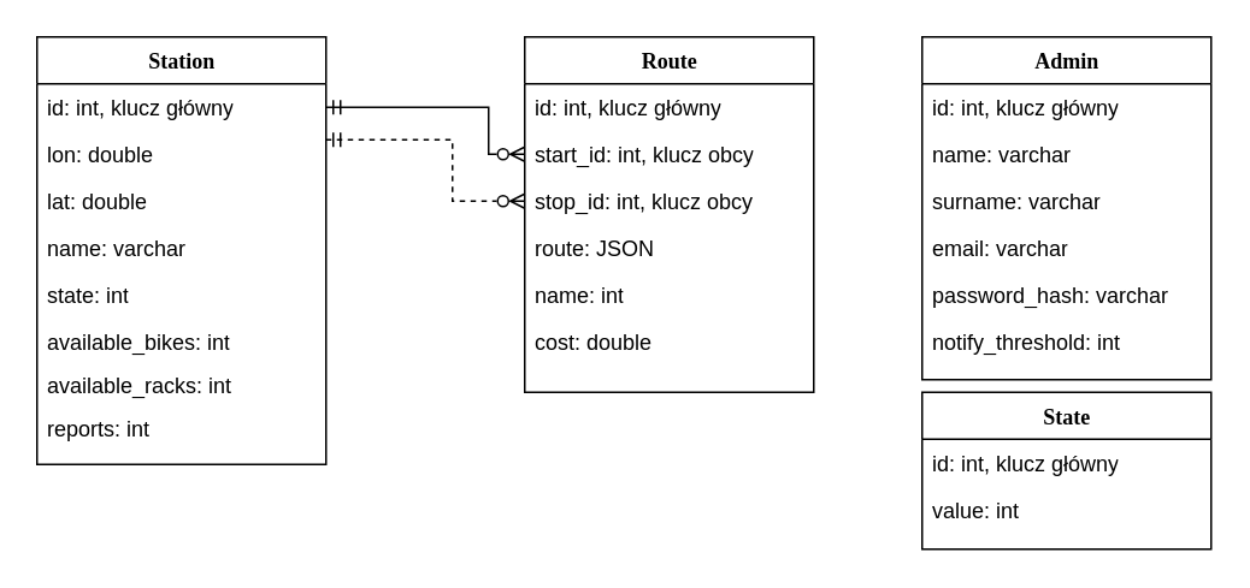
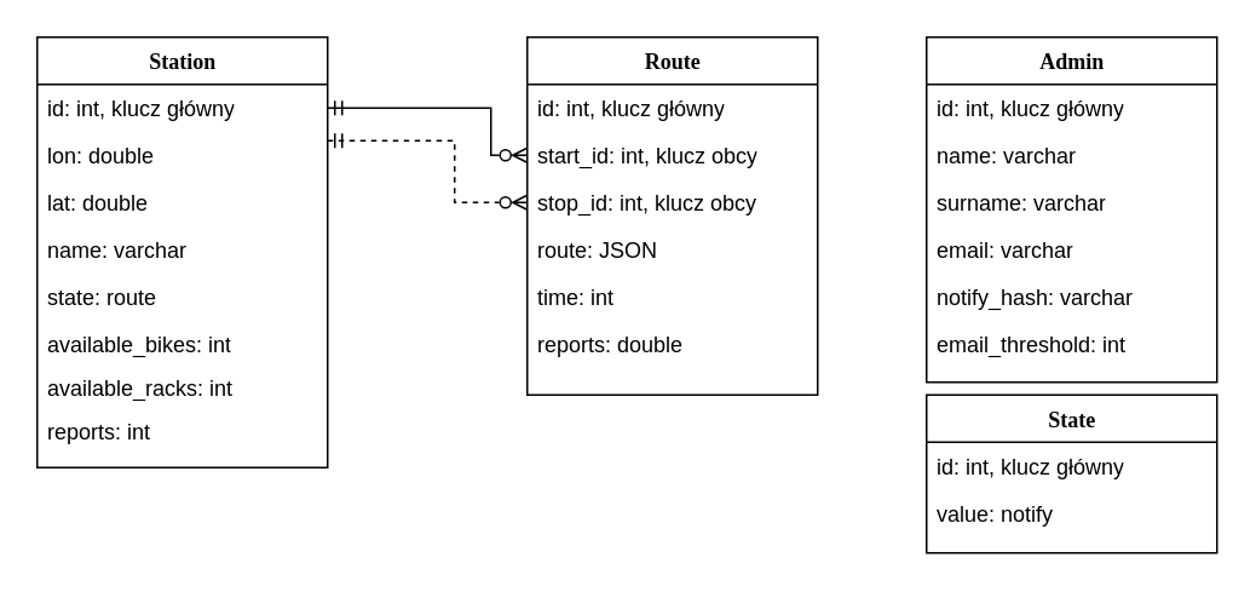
  <mxCell id="0" />
  <mxCell id="1" parent="0" />
  <mxCell id="2" value="Station" style="swimlane;html=1;fontStyle=1;align=center;verticalAlign=top;childLayout=stackLayout;horizontal=1;startSize=26;horizontalStack=0;resizeParent=1;resizeLast=0;collapsible=1;marginBottom=0;swimlaneFillColor=#ffffff;rounded=0;shadow=0;comic=0;labelBackgroundColor=none;strokeWidth=1;fillColor=none;fontFamily=Verdana;fontSize=12" vertex="1" parent="1"><mxGeometry x="20" y="20" width="160" height="237" as="geometry" /></mxCell>
  <mxCell id="3" value="id: int, klucz główny" style="text;html=1;strokeColor=none;fillColor=none;align=left;verticalAlign=top;spacingLeft=4;spacingRight=4;whiteSpace=wrap;overflow=hidden;rotatable=0;points=[[0,0.5],[1,0.5]];portConstraint=eastwest;" vertex="1" parent="2"><mxGeometry y="26" width="160" height="26" as="geometry" /></mxCell>
  <mxCell id="4" value="lon: double" style="text;html=1;strokeColor=none;fillColor=none;align=left;verticalAlign=top;spacingLeft=4;spacingRight=4;whiteSpace=wrap;overflow=hidden;rotatable=0;points=[[0,0.5],[1,0.5]];portConstraint=eastwest;" vertex="1" parent="2"><mxGeometry y="52" width="160" height="26" as="geometry" /></mxCell>
  <mxCell id="5" value="lat: double" style="text;html=1;strokeColor=none;fillColor=none;align=left;verticalAlign=top;spacingLeft=4;spacingRight=4;whiteSpace=wrap;overflow=hidden;rotatable=0;points=[[0,0.5],[1,0.5]];portConstraint=eastwest;" vertex="1" parent="2"><mxGeometry y="78" width="160" height="26" as="geometry" /></mxCell>
  <mxCell id="6" value="name: varchar" style="text;html=1;strokeColor=none;fillColor=none;align=left;verticalAlign=top;spacingLeft=4;spacingRight=4;whiteSpace=wrap;overflow=hidden;rotatable=0;points=[[0,0.5],[1,0.5]];portConstraint=eastwest;" vertex="1" parent="2"><mxGeometry y="104" width="160" height="26" as="geometry" /></mxCell>
- <mxCell id="7" value="state: int" style="text;html=1;strokeColor=none;fillColor=none;align=left;verticalAlign=top;spacingLeft=4;spacingRight=4;whiteSpace=wrap;overflow=hidden;rotatable=0;points=[[0,0.5],[1,0.5]];portConstraint=eastwest;" vertex="1" parent="2"><mxGeometry y="130" width="160" height="26" as="geometry" /></mxCell>
+ <mxCell id="7" value="state: route" style="text;html=1;strokeColor=none;fillColor=none;align=left;verticalAlign=top;spacingLeft=4;spacingRight=4;whiteSpace=wrap;overflow=hidden;rotatable=0;points=[[0,0.5],[1,0.5]];portConstraint=eastwest;" vertex="1" parent="2"><mxGeometry y="130" width="160" height="26" as="geometry" /></mxCell>
  <mxCell id="8" value="available_bikes: int" style="text;html=1;strokeColor=none;fillColor=none;align=left;verticalAlign=top;spacingLeft=4;spacingRight=4;whiteSpace=wrap;overflow=hidden;rotatable=0;points=[[0,0.5],[1,0.5]];portConstraint=eastwest;" vertex="1" parent="2"><mxGeometry y="156" width="160" height="24" as="geometry" /></mxCell>
  <mxCell id="9" value="available_racks: int" style="text;html=1;strokeColor=none;fillColor=none;align=left;verticalAlign=top;spacingLeft=4;spacingRight=4;whiteSpace=wrap;overflow=hidden;rotatable=0;points=[[0,0.5],[1,0.5]];portConstraint=eastwest;" vertex="1" parent="2"><mxGeometry y="180" width="160" height="24" as="geometry" /></mxCell>
  <mxCell id="10" value="reports: int" style="text;html=1;strokeColor=none;fillColor=none;align=left;verticalAlign=top;spacingLeft=4;spacingRight=4;whiteSpace=wrap;overflow=hidden;rotatable=0;points=[[0,0.5],[1,0.5]];portConstraint=eastwest;" vertex="1" parent="2"><mxGeometry y="204" width="160" height="24" as="geometry" /></mxCell>
  <mxCell id="11" value="Admin" style="swimlane;html=1;fontStyle=1;align=center;verticalAlign=top;childLayout=stackLayout;horizontal=1;startSize=26;horizontalStack=0;resizeParent=1;resizeLast=0;collapsible=1;marginBottom=0;swimlaneFillColor=#ffffff;rounded=0;shadow=0;comic=0;labelBackgroundColor=none;strokeWidth=1;fillColor=none;fontFamily=Verdana;fontSize=12" vertex="1" parent="1"><mxGeometry x="510" y="20" width="160" height="190" as="geometry" /></mxCell>
  <mxCell id="12" value="id: int, klucz główny" style="text;html=1;strokeColor=none;fillColor=none;align=left;verticalAlign=top;spacingLeft=4;spacingRight=4;whiteSpace=wrap;overflow=hidden;rotatable=0;points=[[0,0.5],[1,0.5]];portConstraint=eastwest;" vertex="1" parent="11"><mxGeometry y="26" width="160" height="26" as="geometry" /></mxCell>
  <mxCell id="13" value="name: varchar" style="text;html=1;strokeColor=none;fillColor=none;align=left;verticalAlign=top;spacingLeft=4;spacingRight=4;whiteSpace=wrap;overflow=hidden;rotatable=0;points=[[0,0.5],[1,0.5]];portConstraint=eastwest;" vertex="1" parent="11"><mxGeometry y="52" width="160" height="26" as="geometry" /></mxCell>
  <mxCell id="14" value="surname: varchar" style="text;html=1;strokeColor=none;fillColor=none;align=left;verticalAlign=top;spacingLeft=4;spacingRight=4;whiteSpace=wrap;overflow=hidden;rotatable=0;points=[[0,0.5],[1,0.5]];portConstraint=eastwest;" vertex="1" parent="11"><mxGeometry y="78" width="160" height="26" as="geometry" /></mxCell>
  <mxCell id="15" value="email: varchar" style="text;html=1;strokeColor=none;fillColor=none;align=left;verticalAlign=top;spacingLeft=4;spacingRight=4;whiteSpace=wrap;overflow=hidden;rotatable=0;points=[[0,0.5],[1,0.5]];portConstraint=eastwest;" vertex="1" parent="11"><mxGeometry y="104" width="160" height="26" as="geometry" /></mxCell>
- <mxCell id="16" value="password_hash: varchar" style="text;html=1;strokeColor=none;fillColor=none;align=left;verticalAlign=top;spacingLeft=4;spacingRight=4;whiteSpace=wrap;overflow=hidden;rotatable=0;points=[[0,0.5],[1,0.5]];portConstraint=eastwest;" vertex="1" parent="11"><mxGeometry y="130" width="160" height="26" as="geometry" /></mxCell>
- <mxCell id="17" value="notify_threshold: int" style="text;html=1;strokeColor=none;fillColor=none;align=left;verticalAlign=top;spacingLeft=4;spacingRight=4;whiteSpace=wrap;overflow=hidden;rotatable=0;points=[[0,0.5],[1,0.5]];portConstraint=eastwest;" vertex="1" parent="11"><mxGeometry y="156" width="160" height="26" as="geometry" /></mxCell>
+ <mxCell id="16" value="notify_hash: varchar" style="text;html=1;strokeColor=none;fillColor=none;align=left;verticalAlign=top;spacingLeft=4;spacingRight=4;whiteSpace=wrap;overflow=hidden;rotatable=0;points=[[0,0.5],[1,0.5]];portConstraint=eastwest;" vertex="1" parent="11"><mxGeometry y="130" width="160" height="26" as="geometry" /></mxCell>
+ <mxCell id="17" value="email_threshold: int" style="text;html=1;strokeColor=none;fillColor=none;align=left;verticalAlign=top;spacingLeft=4;spacingRight=4;whiteSpace=wrap;overflow=hidden;rotatable=0;points=[[0,0.5],[1,0.5]];portConstraint=eastwest;" vertex="1" parent="11"><mxGeometry y="156" width="160" height="26" as="geometry" /></mxCell>
  <mxCell id="18" value="Route" style="swimlane;html=1;fontStyle=1;align=center;verticalAlign=top;childLayout=stackLayout;horizontal=1;startSize=26;horizontalStack=0;resizeParent=1;resizeLast=0;collapsible=1;marginBottom=0;swimlaneFillColor=#ffffff;rounded=0;shadow=0;comic=0;labelBackgroundColor=none;strokeWidth=1;fillColor=none;fontFamily=Verdana;fontSize=12" vertex="1" parent="1"><mxGeometry x="290" y="20" width="160" height="197" as="geometry" /></mxCell>
  <mxCell id="19" value="id: int, klucz główny" style="text;html=1;strokeColor=none;fillColor=none;align=left;verticalAlign=top;spacingLeft=4;spacingRight=4;whiteSpace=wrap;overflow=hidden;rotatable=0;points=[[0,0.5],[1,0.5]];portConstraint=eastwest;" vertex="1" parent="18"><mxGeometry y="26" width="160" height="26" as="geometry" /></mxCell>
  <mxCell id="20" value="start_id: int, klucz obcy" style="text;html=1;strokeColor=none;fillColor=none;align=left;verticalAlign=top;spacingLeft=4;spacingRight=4;whiteSpace=wrap;overflow=hidden;rotatable=0;points=[[0,0.5],[1,0.5]];portConstraint=eastwest;" vertex="1" parent="18"><mxGeometry y="52" width="160" height="26" as="geometry" /></mxCell>
  <mxCell id="21" value="stop_id: int, klucz obcy" style="text;html=1;strokeColor=none;fillColor=none;align=left;verticalAlign=top;spacingLeft=4;spacingRight=4;whiteSpace=wrap;overflow=hidden;rotatable=0;points=[[0,0.5],[1,0.5]];portConstraint=eastwest;" vertex="1" parent="18"><mxGeometry y="78" width="160" height="26" as="geometry" /></mxCell>
  <mxCell id="22" value="route: JSON" style="text;html=1;strokeColor=none;fillColor=none;align=left;verticalAlign=top;spacingLeft=4;spacingRight=4;whiteSpace=wrap;overflow=hidden;rotatable=0;points=[[0,0.5],[1,0.5]];portConstraint=eastwest;" vertex="1" parent="18"><mxGeometry y="104" width="160" height="26" as="geometry" /></mxCell>
- <mxCell id="23" value="name: int" style="text;html=1;strokeColor=none;fillColor=none;align=left;verticalAlign=top;spacingLeft=4;spacingRight=4;whiteSpace=wrap;overflow=hidden;rotatable=0;points=[[0,0.5],[1,0.5]];portConstraint=eastwest;" vertex="1" parent="18"><mxGeometry y="130" width="160" height="26" as="geometry" /></mxCell>
- <mxCell id="24" value="cost: double" style="text;html=1;strokeColor=none;fillColor=none;align=left;verticalAlign=top;spacingLeft=4;spacingRight=4;whiteSpace=wrap;overflow=hidden;rotatable=0;points=[[0,0.5],[1,0.5]];portConstraint=eastwest;" vertex="1" parent="18"><mxGeometry y="156" width="160" height="26" as="geometry" /></mxCell>
+ <mxCell id="23" value="time: int" style="text;html=1;strokeColor=none;fillColor=none;align=left;verticalAlign=top;spacingLeft=4;spacingRight=4;whiteSpace=wrap;overflow=hidden;rotatable=0;points=[[0,0.5],[1,0.5]];portConstraint=eastwest;" vertex="1" parent="18"><mxGeometry y="130" width="160" height="26" as="geometry" /></mxCell>
+ <mxCell id="24" value="reports: double" style="text;html=1;strokeColor=none;fillColor=none;align=left;verticalAlign=top;spacingLeft=4;spacingRight=4;whiteSpace=wrap;overflow=hidden;rotatable=0;points=[[0,0.5],[1,0.5]];portConstraint=eastwest;" vertex="1" parent="18"><mxGeometry y="156" width="160" height="26" as="geometry" /></mxCell>
  <mxCell id="25" value="" style="endArrow=ERzeroToMany;html=1;rounded=0;entryX=0;entryY=0.5;entryDx=0;entryDy=0;exitX=1;exitY=0.5;exitDx=0;exitDy=0;endFill=0;startArrow=ERmandOne;startFill=0;" edge="1" parent="1" source="3" target="20"><mxGeometry width="50" height="50" relative="1" as="geometry"><mxPoint x="450" y="337" as="sourcePoint" /><mxPoint x="500" y="287" as="targetPoint" /><Array as="points"><mxPoint x="270" y="59" /><mxPoint x="270" y="85" /></Array></mxGeometry></mxCell>
  <mxCell id="26" value="" style="endArrow=ERzeroToMany;html=1;rounded=0;entryX=0;entryY=0.5;entryDx=0;entryDy=0;endFill=0;startArrow=ERmandOne;startFill=0;exitX=1;exitY=0.192;exitDx=0;exitDy=0;exitPerimeter=0;dashed=1;" edge="1" parent="1" source="4" target="21"><mxGeometry width="50" height="50" relative="1" as="geometry"><mxPoint x="180" y="67" as="sourcePoint" /><mxPoint x="500" y="287" as="targetPoint" /><Array as="points"><mxPoint x="250" y="77" /><mxPoint x="250" y="111" /></Array></mxGeometry></mxCell>
  <mxCell id="27" value="State" style="swimlane;html=1;fontStyle=1;align=center;verticalAlign=top;childLayout=stackLayout;horizontal=1;startSize=26;horizontalStack=0;resizeParent=1;resizeLast=0;collapsible=1;marginBottom=0;swimlaneFillColor=#ffffff;rounded=0;shadow=0;comic=0;labelBackgroundColor=none;strokeWidth=1;fillColor=none;fontFamily=Verdana;fontSize=12" vertex="1" parent="1"><mxGeometry x="510" y="217" width="160" height="87" as="geometry" /></mxCell>
  <mxCell id="28" value="id: int, klucz główny" style="text;html=1;strokeColor=none;fillColor=none;align=left;verticalAlign=top;spacingLeft=4;spacingRight=4;whiteSpace=wrap;overflow=hidden;rotatable=0;points=[[0,0.5],[1,0.5]];portConstraint=eastwest;" vertex="1" parent="27"><mxGeometry y="26" width="160" height="26" as="geometry" /></mxCell>
- <mxCell id="29" value="value: int" style="text;html=1;strokeColor=none;fillColor=none;align=left;verticalAlign=top;spacingLeft=4;spacingRight=4;whiteSpace=wrap;overflow=hidden;rotatable=0;points=[[0,0.5],[1,0.5]];portConstraint=eastwest;" vertex="1" parent="27"><mxGeometry y="52" width="160" height="26" as="geometry" /></mxCell>
+ <mxCell id="29" value="value: notify" style="text;html=1;strokeColor=none;fillColor=none;align=left;verticalAlign=top;spacingLeft=4;spacingRight=4;whiteSpace=wrap;overflow=hidden;rotatable=0;points=[[0,0.5],[1,0.5]];portConstraint=eastwest;" vertex="1" parent="27"><mxGeometry y="52" width="160" height="26" as="geometry" /></mxCell>
